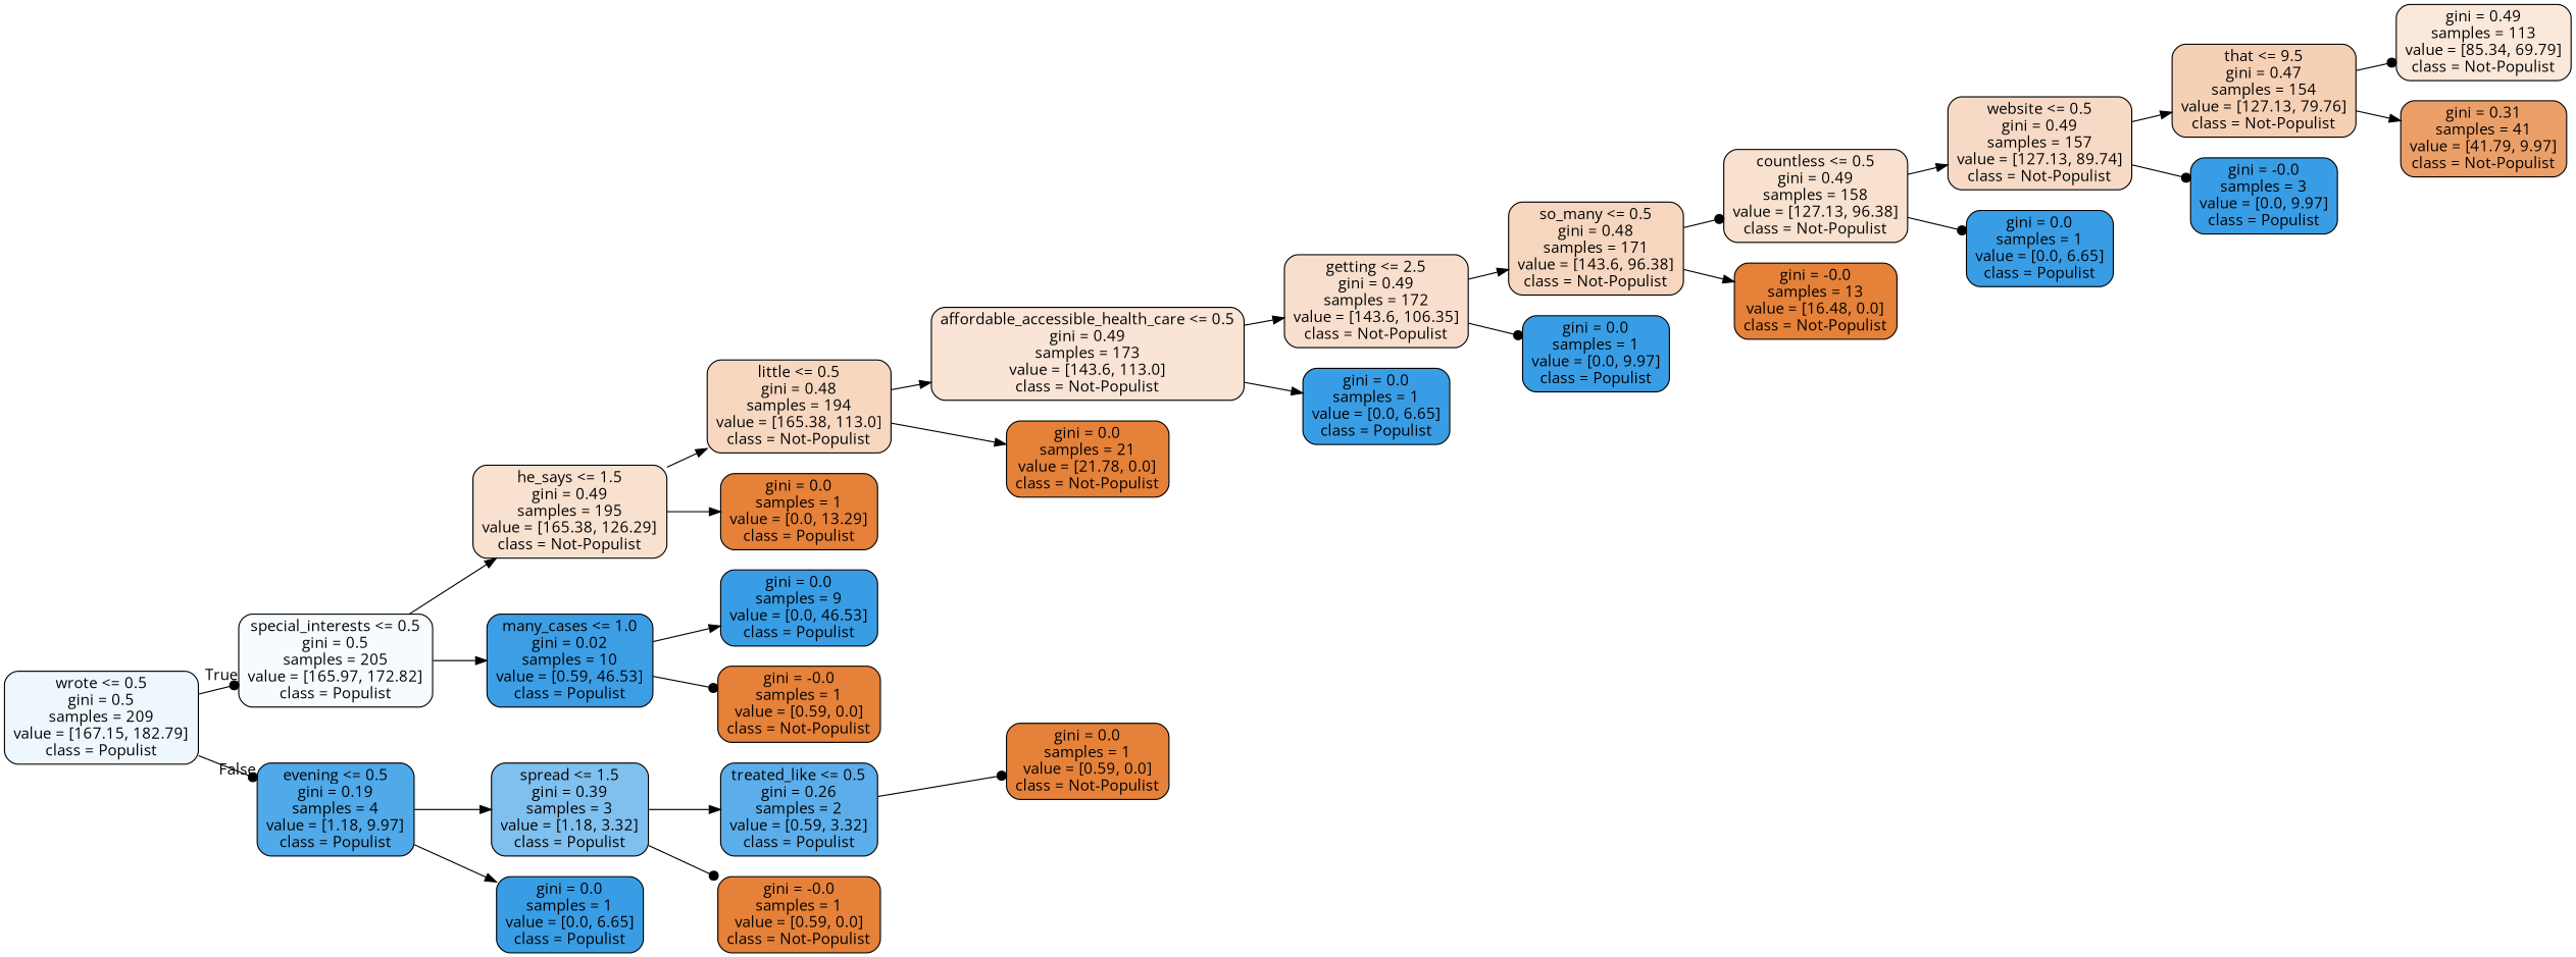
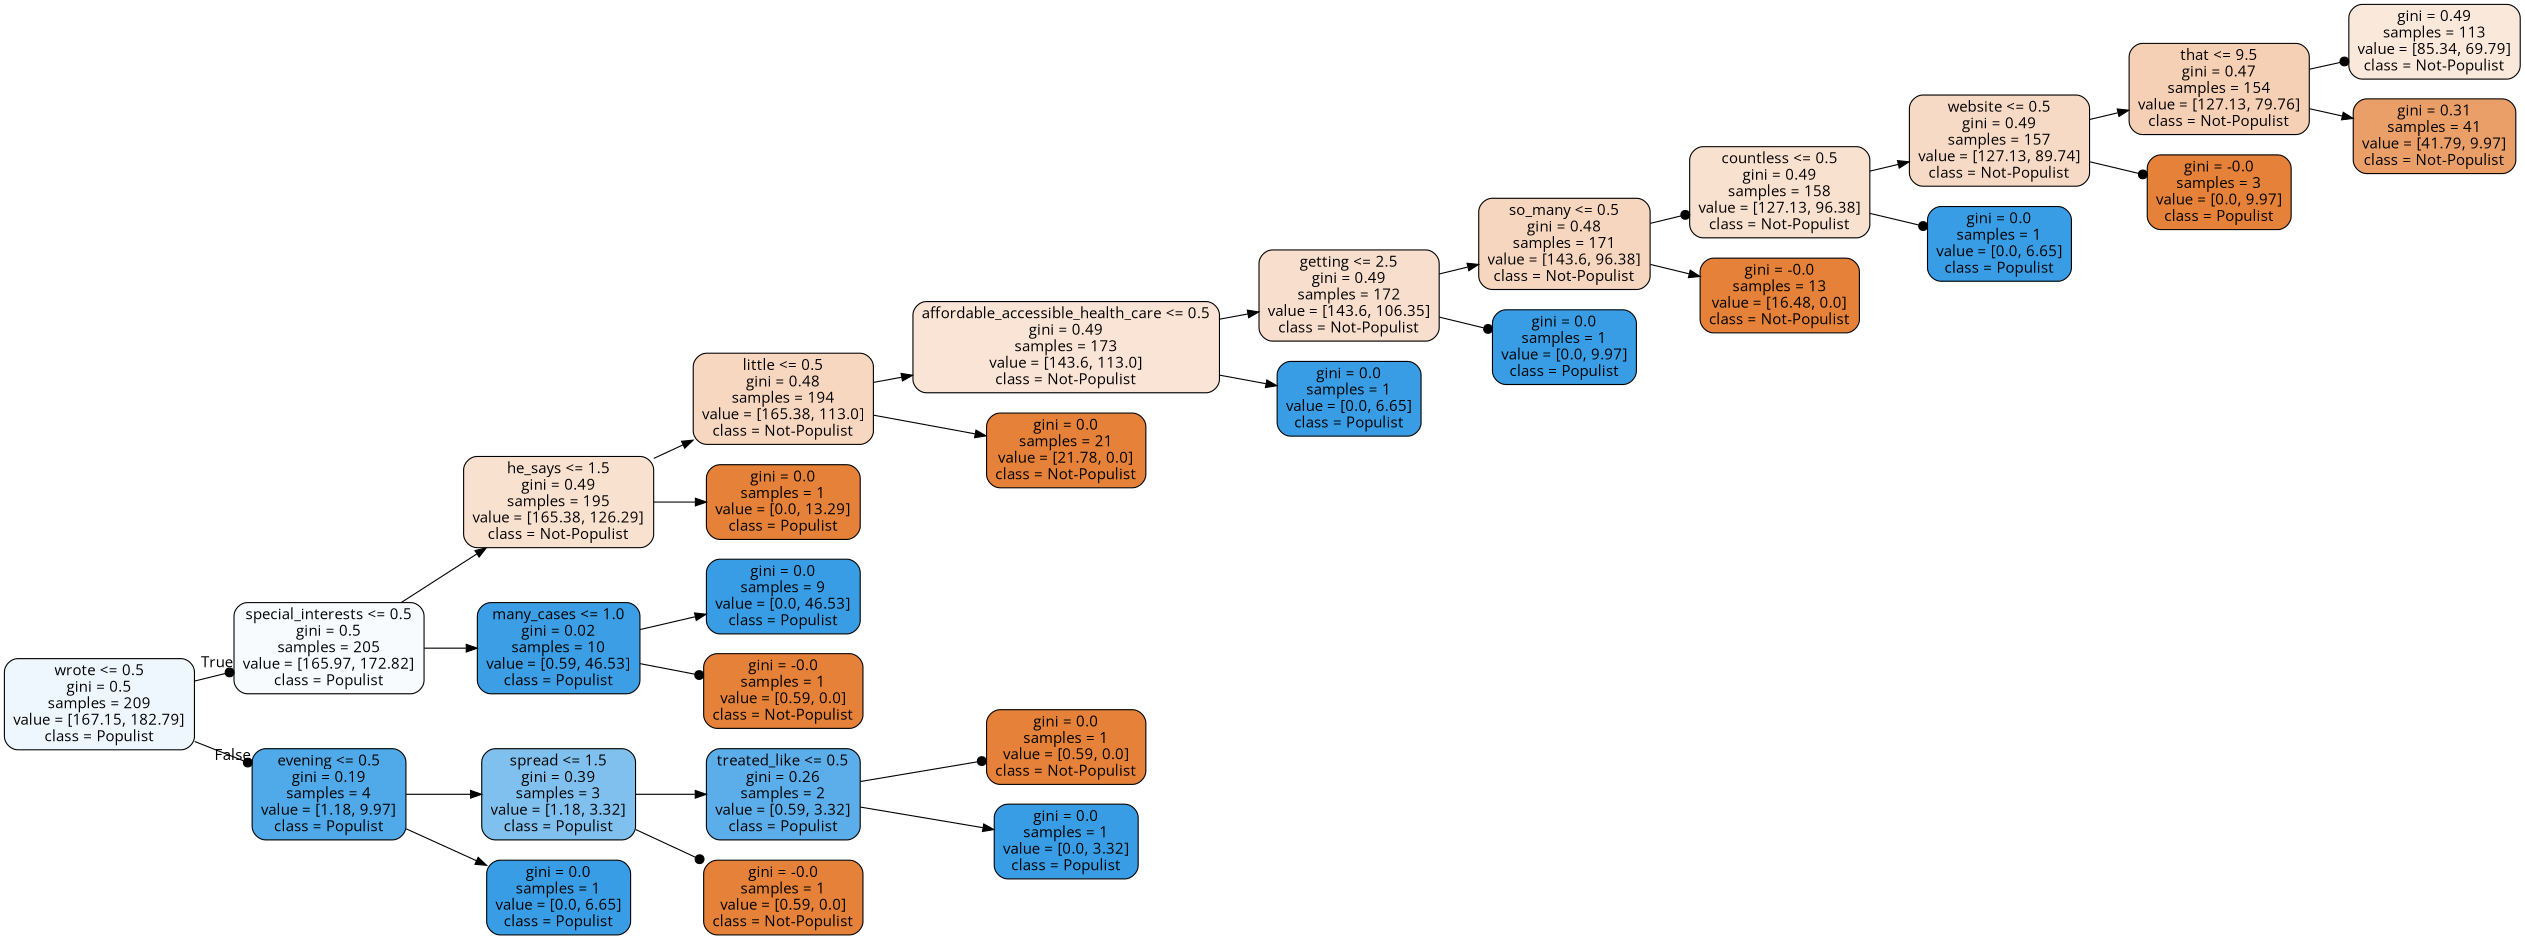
  digraph {
    fontname="Open Sans"
    rankdir=LR
    node [color=black fillcolor="#399de5" fontname="Open Sans" shape=box style="filled, rounded"]
    edge [arrowhead=normal fontname="Open Sans"]
    n1 [fillcolor="#eef7fd" label="wrote <= 0.5\ngini = 0.5\nsamples = 209\nvalue = [167.15, 182.79]\nclass = Populist"]
    n2 [fillcolor="#f7fbfe" label="special_interests <= 0.5\ngini = 0.5\nsamples = 205\nvalue = [165.97, 172.82]\nclass = Populist"]
    n3 [fillcolor="#50a9e8" label="evening <= 0.5\ngini = 0.19\nsamples = 4\nvalue = [1.18, 9.97]\nclass = Populist"]
    n4 [fillcolor="#f9e1d0" label="he_says <= 1.5\ngini = 0.49\nsamples = 195\nvalue = [165.38, 126.29]\nclass = Not-Populist"]
    n5 [fillcolor="#3c9ee5" label="many_cases <= 1.0\ngini = 0.02\nsamples = 10\nvalue = [0.59, 46.53]\nclass = Populist"]
    n6 [fillcolor="#7fc0ee" label="spread <= 1.5\ngini = 0.39\nsamples = 3\nvalue = [1.18, 3.32]\nclass = Populist"]
    n7 [label="gini = 0.0\nsamples = 1\nvalue = [0.0, 6.65]\nclass = Populist"]
    n8 [fillcolor="#f7d7c0" label="little <= 0.5\ngini = 0.48\nsamples = 194\nvalue = [165.38, 113.0]\nclass = Not-Populist"]
    n9 [fillcolor="#e58139" label="gini = 0.0\nsamples = 1\nvalue = [0.0, 13.29]\nclass = Populist"]
    n10 [label="gini = 0.0\nsamples = 9\nvalue = [0.0, 46.53]\nclass = Populist"]
    n11 [fillcolor="#e58139" label="gini = -0.0\nsamples = 1\nvalue = [0.59, 0.0]\nclass = Not-Populist"]
    n12 [fillcolor="#f9e4d5" label="affordable_accessible_health_care <= 0.5\ngini = 0.49\nsamples = 173\nvalue = [143.6, 113.0]\nclass = Not-Populist"]
    n13 [fillcolor="#e58139" label="gini = 0.0\nsamples = 21\nvalue = [21.78, 0.0]\nclass = Not-Populist"]
    n14 [fillcolor="#f8decc" label="getting <= 2.5\ngini = 0.49\nsamples = 172\nvalue = [143.6, 106.35]\nclass = Not-Populist"]
    n15 [label="gini = 0.0\nsamples = 1\nvalue = [0.0, 6.65]\nclass = Populist"]
    n16 [fillcolor="#f6d6be" label="so_many <= 0.5\ngini = 0.48\nsamples = 171\nvalue = [143.6, 96.38]\nclass = Not-Populist"]
    n17 [label="gini = 0.0\nsamples = 1\nvalue = [0.0, 9.97]\nclass = Populist"]
    n18 [fillcolor="#f9e1cf" label="countless <= 0.5\ngini = 0.49\nsamples = 158\nvalue = [127.13, 96.38]\nclass = Not-Populist"]
    n19 [fillcolor="#e58139" label="gini = -0.0\nsamples = 13\nvalue = [16.48, 0.0]\nclass = Not-Populist"]
    n20 [fillcolor="#f7dac5" label="website <= 0.5\ngini = 0.49\nsamples = 157\nvalue = [127.13, 89.74]\nclass = Not-Populist"]
    n21 [label="gini = 0.0\nsamples = 1\nvalue = [0.0, 6.65]\nclass = Populist"]
    n22 [fillcolor="#f5d0b5" label="that <= 9.5\ngini = 0.47\nsamples = 154\nvalue = [127.13, 79.76]\nclass = Not-Populist"]
-   n23 [label="gini = -0.0\nsamples = 3\nvalue = [0.0, 9.97]\nclass = Populist"]
+   n23 [fillcolor="#e58139" label="gini = -0.0\nsamples = 3\nvalue = [0.0, 9.97]\nclass = Populist"]
    n24 [fillcolor="#fae8db" label="gini = 0.49\nsamples = 113\nvalue = [85.34, 69.79]\nclass = Not-Populist"]
    n25 [fillcolor="#eb9f68" label="gini = 0.31\nsamples = 41\nvalue = [41.79, 9.97]\nclass = Not-Populist"]
    n26 [fillcolor="#5caeea" label="treated_like <= 0.5\ngini = 0.26\nsamples = 2\nvalue = [0.59, 3.32]\nclass = Populist"]
    n27 [fillcolor="#e58139" label="gini = -0.0\nsamples = 1\nvalue = [0.59, 0.0]\nclass = Not-Populist"]
    n28 [fillcolor="#e58139" label="gini = 0.0\nsamples = 1\nvalue = [0.59, 0.0]\nclass = Not-Populist"]
+   n29 [label="gini = 0.0\nsamples = 1\nvalue = [0.0, 3.32]\nclass = Populist"]
    n1 -> n2 [arrowhead=dot headlabel=True labelangle=45 labeldistance=2.5]
    n1 -> n3 [arrowhead=dot headlabel=False labelangle=-45 labeldistance=2.5]
    n2 -> n4
    n2 -> n5
    n3 -> n6
    n3 -> n7
    n4 -> n8
    n4 -> n9
    n5 -> n10
    n5 -> n11 [arrowhead=dot]
    n6 -> n26
    n6 -> n27 [arrowhead=dot]
    n8 -> n12
    n8 -> n13
    n12 -> n14
    n12 -> n15
    n14 -> n16
    n14 -> n17 [arrowhead=dot]
    n16 -> n18 [arrowhead=dot]
    n16 -> n19
    n18 -> n20
    n18 -> n21 [arrowhead=dot]
    n20 -> n22
    n20 -> n23 [arrowhead=dot]
    n22 -> n24 [arrowhead=dot]
    n22 -> n25
    n26 -> n28 [arrowhead=dot]
+   n26 -> n29
  }
